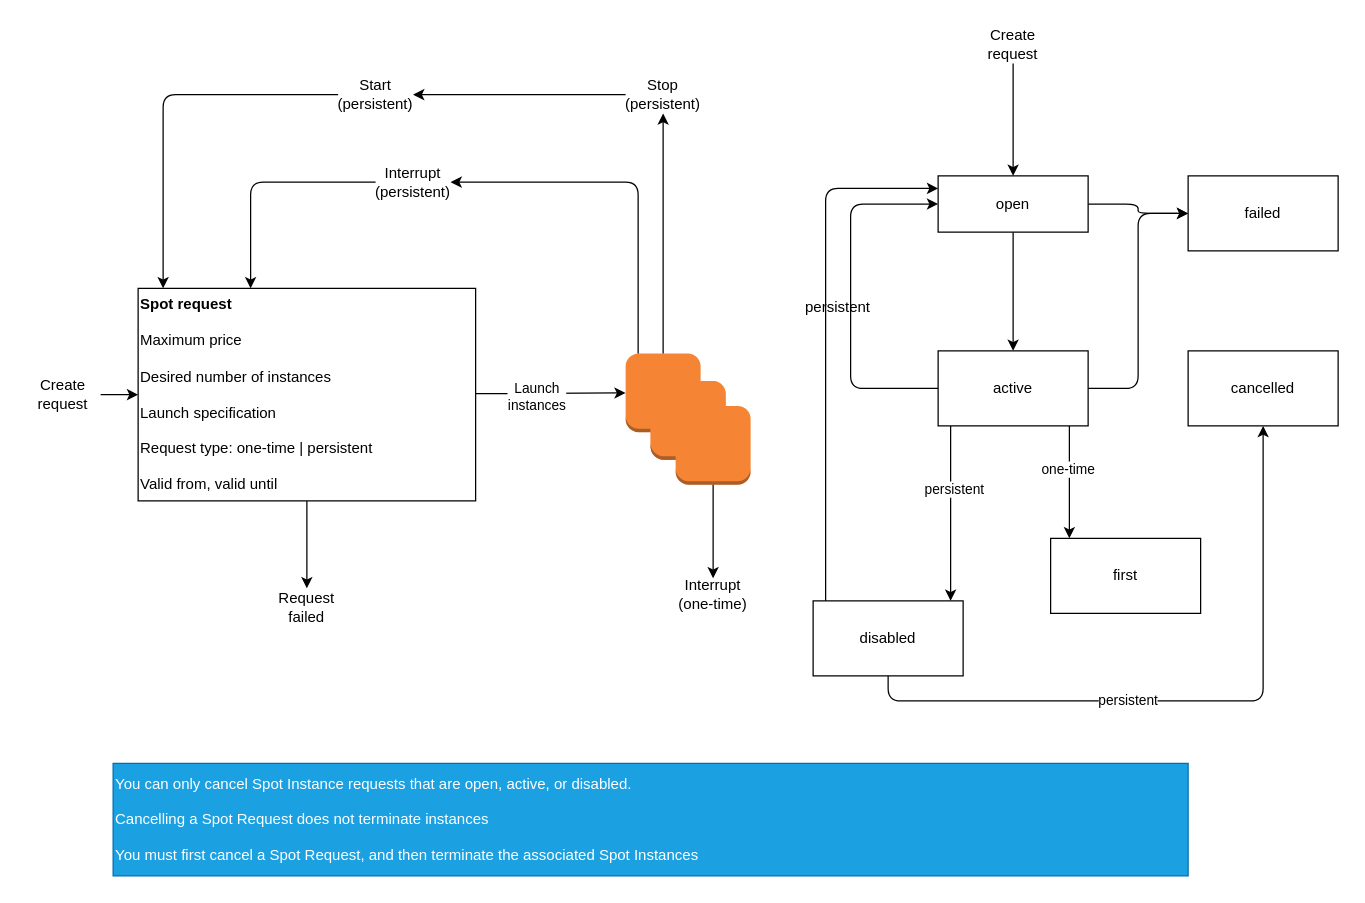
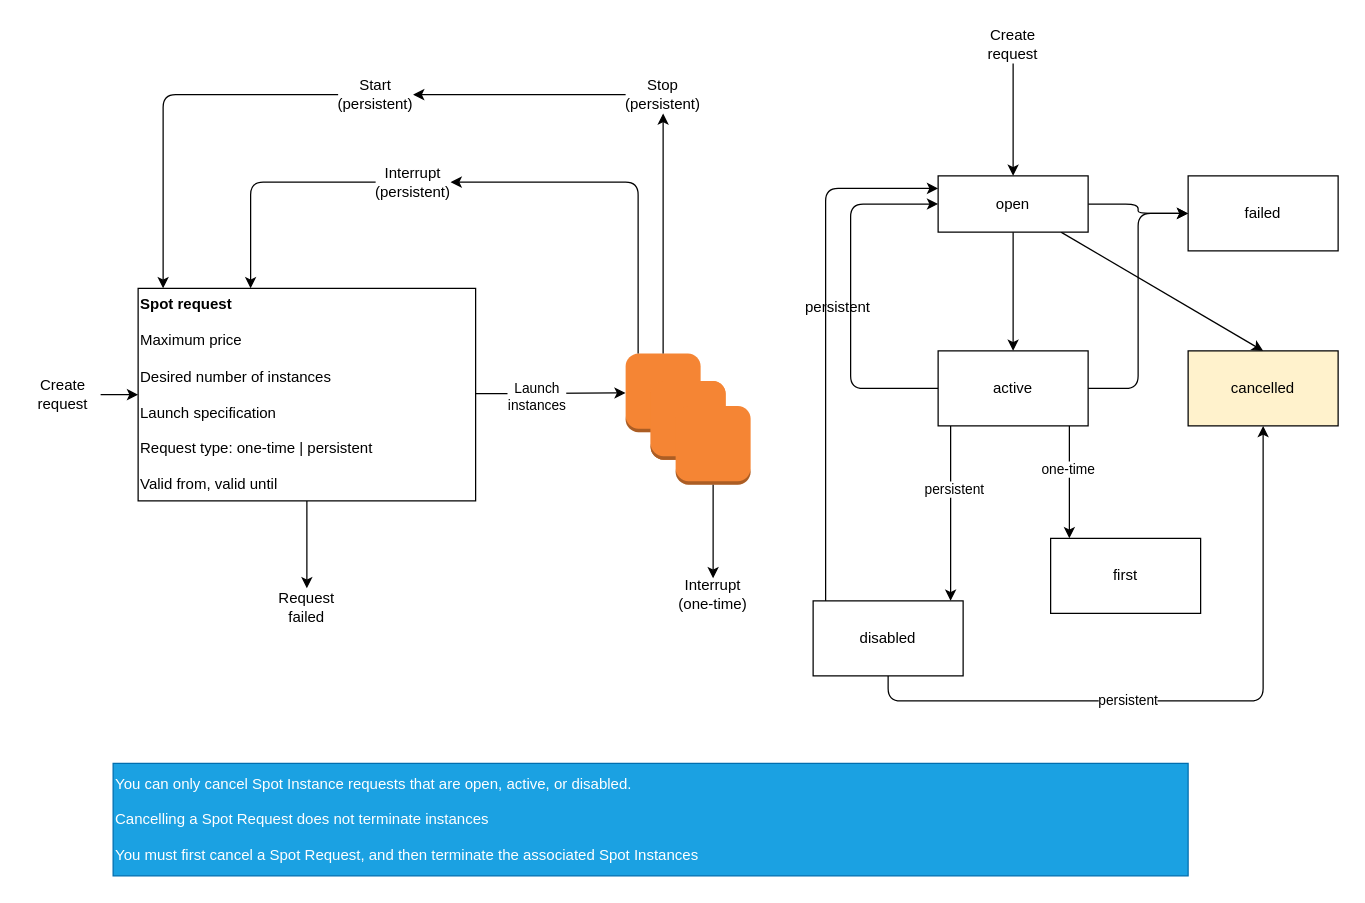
  <mxCell id="0" />
  <mxCell id="1" parent="0" />
  <mxCell id="2" style="edgeStyle=none;html=1;entryX=0;entryY=0.5;entryDx=0;entryDy=0;" edge="1" parent="1" source="3" target="7"><mxGeometry relative="1" as="geometry" /></mxCell>
  <mxCell id="3" value="Create request" style="text;html=1;strokeColor=none;fillColor=none;align=center;verticalAlign=middle;whiteSpace=wrap;rounded=0;" vertex="1" parent="1"><mxGeometry x="20" y="300" width="60" height="30" as="geometry" /></mxCell>
  <mxCell id="4" style="edgeStyle=none;html=1;" edge="1" parent="1" source="7" target="9"><mxGeometry relative="1" as="geometry"><mxPoint x="490" y="315" as="targetPoint" /></mxGeometry></mxCell>
  <mxCell id="5" value="Launch&lt;br&gt;instances" style="edgeLabel;html=1;align=center;verticalAlign=middle;resizable=0;points=[];" vertex="1" connectable="0" parent="4"><mxGeometry x="-0.192" y="-2" relative="1" as="geometry"><mxPoint as="offset" /></mxGeometry></mxCell>
  <mxCell id="6" style="edgeStyle=elbowEdgeStyle;html=1;" edge="1" parent="1" source="7" target="23"><mxGeometry relative="1" as="geometry"><mxPoint x="245" y="470" as="targetPoint" /></mxGeometry></mxCell>
  <mxCell id="7" value="&lt;b&gt;Spot request&lt;/b&gt;&lt;br&gt;&lt;br&gt;Maximum price&lt;br&gt;&lt;br&gt;Desired number of instances&lt;br&gt;&lt;br&gt;Launch specification&lt;br&gt;&lt;br&gt;Request type: one-time | persistent&lt;br&gt;&lt;br&gt;Valid from, valid until" style="rounded=0;whiteSpace=wrap;html=1;align=left;" vertex="1" parent="1"><mxGeometry x="110" y="230" width="270" height="170" as="geometry" /></mxCell>
  <mxCell id="8" value="" style="group" vertex="1" connectable="0" parent="1"><mxGeometry x="500" y="282" width="100" height="103" as="geometry" /></mxCell>
  <mxCell id="9" value="" style="outlineConnect=0;dashed=0;verticalLabelPosition=bottom;verticalAlign=top;align=center;html=1;shape=mxgraph.aws3.instance;fillColor=#F58534;gradientColor=none;" vertex="1" parent="8"><mxGeometry width="60" height="63" as="geometry" /></mxCell>
  <mxCell id="10" value="" style="outlineConnect=0;dashed=0;verticalLabelPosition=bottom;verticalAlign=top;align=center;html=1;shape=mxgraph.aws3.instance;fillColor=#F58534;gradientColor=none;" vertex="1" parent="8"><mxGeometry x="20" y="22" width="60" height="63" as="geometry" /></mxCell>
  <mxCell id="11" value="" style="outlineConnect=0;dashed=0;verticalLabelPosition=bottom;verticalAlign=top;align=center;html=1;shape=mxgraph.aws3.instance;fillColor=#F58534;gradientColor=none;" vertex="1" parent="8"><mxGeometry x="20" y="22" width="60" height="63" as="geometry" /></mxCell>
  <mxCell id="12" value="" style="outlineConnect=0;dashed=0;verticalLabelPosition=bottom;verticalAlign=top;align=center;html=1;shape=mxgraph.aws3.instance;fillColor=#F58534;gradientColor=none;" vertex="1" parent="8"><mxGeometry x="40" y="42" width="60" height="63" as="geometry" /></mxCell>
  <mxCell id="13" value="Interrupt&lt;br&gt;(one-time)" style="text;html=1;strokeColor=none;fillColor=none;align=center;verticalAlign=middle;whiteSpace=wrap;rounded=0;" vertex="1" parent="1"><mxGeometry x="540" y="460" width="60" height="30" as="geometry" /></mxCell>
  <mxCell id="14" style="edgeStyle=none;html=1;entryX=0.5;entryY=0;entryDx=0;entryDy=0;" edge="1" parent="1" source="12"><mxGeometry relative="1" as="geometry"><mxPoint x="570" y="462" as="targetPoint" /></mxGeometry></mxCell>
  <mxCell id="15" style="edgeStyle=none;html=1;" edge="1" parent="1" source="16" target="19"><mxGeometry relative="1" as="geometry" /></mxCell>
  <mxCell id="16" value="Stop&lt;br&gt;(persistent)" style="text;html=1;strokeColor=none;fillColor=none;align=center;verticalAlign=middle;whiteSpace=wrap;rounded=0;" vertex="1" parent="1"><mxGeometry x="500" y="60" width="60" height="30" as="geometry" /></mxCell>
  <mxCell id="17" style="edgeStyle=none;html=1;" edge="1" parent="1" source="9" target="16"><mxGeometry relative="1" as="geometry" /></mxCell>
  <mxCell id="18" style="edgeStyle=elbowEdgeStyle;html=1;" edge="1" parent="1" source="19" target="7"><mxGeometry relative="1" as="geometry"><Array as="points"><mxPoint x="130" y="170" /></Array></mxGeometry></mxCell>
  <mxCell id="19" value="Start&lt;br&gt;(persistent)" style="text;html=1;strokeColor=none;fillColor=none;align=center;verticalAlign=middle;whiteSpace=wrap;rounded=0;" vertex="1" parent="1"><mxGeometry x="270" y="60" width="60" height="30" as="geometry" /></mxCell>
  <mxCell id="20" style="edgeStyle=elbowEdgeStyle;html=1;" edge="1" parent="1" source="21" target="7"><mxGeometry relative="1" as="geometry"><Array as="points"><mxPoint x="200" y="210" /></Array></mxGeometry></mxCell>
  <mxCell id="21" value="Interrupt&lt;br&gt;(persistent)" style="text;html=1;strokeColor=none;fillColor=none;align=center;verticalAlign=middle;whiteSpace=wrap;rounded=0;" vertex="1" parent="1"><mxGeometry x="300" y="130" width="60" height="30" as="geometry" /></mxCell>
  <mxCell id="22" style="edgeStyle=elbowEdgeStyle;html=1;" edge="1" parent="1" source="9" target="21"><mxGeometry relative="1" as="geometry"><Array as="points"><mxPoint x="510" y="210" /></Array></mxGeometry></mxCell>
  <mxCell id="23" value="Request&lt;br&gt;failed" style="text;html=1;strokeColor=none;fillColor=none;align=center;verticalAlign=middle;whiteSpace=wrap;rounded=0;" vertex="1" parent="1"><mxGeometry x="215" y="470" width="60" height="30" as="geometry" /></mxCell>
  <mxCell id="24" value="" style="edgeStyle=elbowEdgeStyle;html=1;" edge="1" parent="1" source="27" target="28"><mxGeometry relative="1" as="geometry" /></mxCell>
  <mxCell id="25" value="" style="edgeStyle=elbowEdgeStyle;html=1;" edge="1" parent="1" source="27" target="35"><mxGeometry relative="1" as="geometry" /></mxCell>
+ <mxCell id="26" style="html=1;entryX=0.5;entryY=0;entryDx=0;entryDy=0;" edge="1" parent="1" source="27" target="36"><mxGeometry relative="1" as="geometry" /></mxCell>
  <mxCell id="27" value="open" style="rounded=0;whiteSpace=wrap;html=1;" vertex="1" parent="1"><mxGeometry x="750" y="140" width="120" height="45" as="geometry" /></mxCell>
  <mxCell id="28" value="failed" style="rounded=0;whiteSpace=wrap;html=1;" vertex="1" parent="1"><mxGeometry x="950" y="140" width="120" height="60" as="geometry" /></mxCell>
  <mxCell id="29" value="" style="edgeStyle=elbowEdgeStyle;html=1;" edge="1" parent="1" source="35" target="28"><mxGeometry relative="1" as="geometry" /></mxCell>
  <mxCell id="30" value="" style="edgeStyle=elbowEdgeStyle;html=1;" edge="1" parent="1" source="35" target="40"><mxGeometry relative="1" as="geometry" /></mxCell>
  <mxCell id="31" value="persistent" style="edgeLabel;html=1;align=center;verticalAlign=middle;resizable=0;points=[];" vertex="1" connectable="0" parent="30"><mxGeometry x="-0.289" y="2" relative="1" as="geometry"><mxPoint as="offset" /></mxGeometry></mxCell>
  <mxCell id="32" value="" style="edgeStyle=elbowEdgeStyle;html=1;" edge="1" parent="1" source="35" target="41"><mxGeometry relative="1" as="geometry" /></mxCell>
  <mxCell id="33" value="one-time" style="edgeLabel;html=1;align=center;verticalAlign=middle;resizable=0;points=[];" vertex="1" connectable="0" parent="32"><mxGeometry x="-0.244" y="-2" relative="1" as="geometry"><mxPoint as="offset" /></mxGeometry></mxCell>
  <mxCell id="34" style="edgeStyle=elbowEdgeStyle;html=1;entryX=0;entryY=0.5;entryDx=0;entryDy=0;" edge="1" parent="1" source="35" target="27"><mxGeometry relative="1" as="geometry"><Array as="points"><mxPoint x="680" y="220" /></Array></mxGeometry></mxCell>
  <mxCell id="35" value="active" style="rounded=0;whiteSpace=wrap;html=1;" vertex="1" parent="1"><mxGeometry x="750" y="280" width="120" height="60" as="geometry" /></mxCell>
- <mxCell id="36" value="cancelled" style="rounded=0;whiteSpace=wrap;html=1;" vertex="1" parent="1"><mxGeometry x="950" y="280" width="120" height="60" as="geometry" /></mxCell>
+ <mxCell id="36" value="cancelled" style="rounded=0;whiteSpace=wrap;html=1;fillColor=#fff2cc;" vertex="1" parent="1"><mxGeometry x="950" y="280" width="120" height="60" as="geometry" /></mxCell>
  <mxCell id="37" style="edgeStyle=elbowEdgeStyle;html=1;" edge="1" parent="1" source="40" target="36"><mxGeometry relative="1" as="geometry"><Array as="points"><mxPoint x="810" y="560" /><mxPoint x="1040" y="410" /></Array></mxGeometry></mxCell>
  <mxCell id="38" value="persistent" style="edgeLabel;html=1;align=center;verticalAlign=middle;resizable=0;points=[];" vertex="1" connectable="0" parent="37"><mxGeometry x="-0.217" y="1" relative="1" as="geometry"><mxPoint as="offset" /></mxGeometry></mxCell>
  <mxCell id="39" style="edgeStyle=elbowEdgeStyle;html=1;" edge="1" parent="1" source="40" target="27"><mxGeometry relative="1" as="geometry"><Array as="points"><mxPoint x="660" y="150" /><mxPoint x="620" y="270" /></Array></mxGeometry></mxCell>
  <mxCell id="40" value="disabled" style="rounded=0;whiteSpace=wrap;html=1;" vertex="1" parent="1"><mxGeometry x="650" y="480" width="120" height="60" as="geometry" /></mxCell>
  <mxCell id="41" value="first" style="rounded=0;whiteSpace=wrap;html=1;" vertex="1" parent="1"><mxGeometry x="840" y="430" width="120" height="60" as="geometry" /></mxCell>
  <mxCell id="42" value="persistent" style="text;html=1;strokeColor=none;fillColor=none;align=center;verticalAlign=middle;whiteSpace=wrap;rounded=0;" vertex="1" parent="1"><mxGeometry x="640" y="230" width="60" height="30" as="geometry" /></mxCell>
  <mxCell id="43" style="edgeStyle=none;html=1;" edge="1" parent="1" source="44" target="27"><mxGeometry relative="1" as="geometry" /></mxCell>
  <mxCell id="44" value="Create request" style="text;html=1;strokeColor=none;fillColor=none;align=center;verticalAlign=middle;whiteSpace=wrap;rounded=0;" vertex="1" parent="1"><mxGeometry x="780" y="20" width="60" height="30" as="geometry" /></mxCell>
  <mxCell id="45" value="You can only cancel Spot Instance requests that are open, active, or disabled.&lt;br&gt;&lt;br&gt;Cancelling a Spot Request does not terminate instances&lt;br&gt;&lt;br&gt;You must first cancel a Spot Request, and then terminate the associated Spot Instances" style="rounded=0;whiteSpace=wrap;html=1;fillColor=#1ba1e2;fontColor=#ffffff;strokeColor=#006EAF;align=left;" vertex="1" parent="1"><mxGeometry x="90" y="610" width="860" height="90" as="geometry" /></mxCell>
